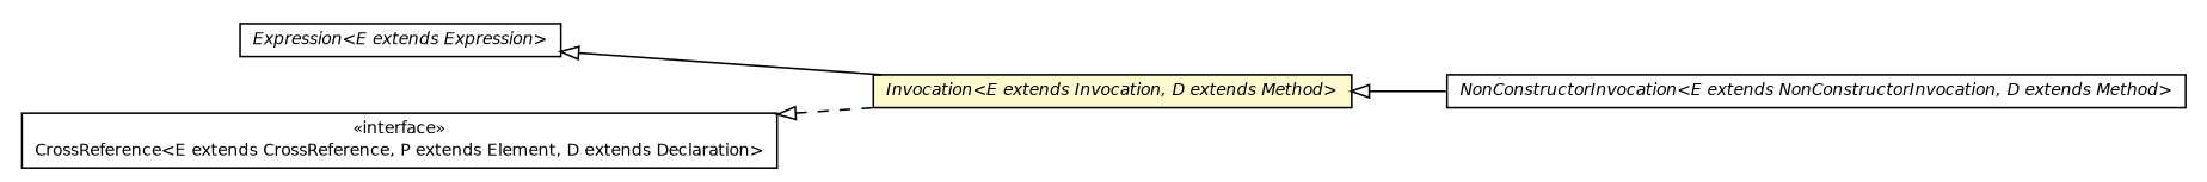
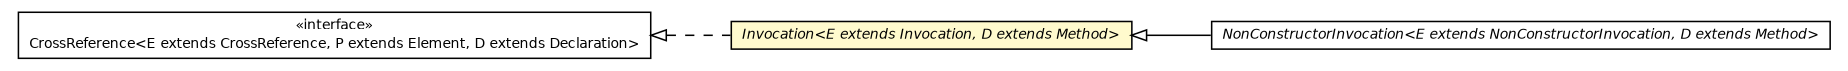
  digraph {
    nodesep=0.25
    ranksep=0.5
    rankdir=LR
    node [fontcolor=black fontname=Helvetica fontsize=9.0 shape=plaintext]
    edge [arrowtail=empty dir=back fontname=Helvetica fontsize=10 headport=p labelfontname=Helvetica labelfontsize=10 tailport=p]
    n1 [label=<<table title="chameleon.core.expression.NonConstructorInvocation" border="0" cellborder="1" cellspacing="0" cellpadding="2" port="p" href="./NonConstructorInvocation.html"> 		<tr><td><table border="0" cellspacing="0" cellpadding="1"> <tr><td align="center" balign="center"><font face="Helvetica-Oblique"> NonConstructorInvocation&lt;E extends NonConstructorInvocation, D extends Method&gt; </font></td></tr> 		</table></td></tr> 		</table>>]
    n2 [label=<<table title="chameleon.core.expression.Invocation" border="0" cellborder="1" cellspacing="0" cellpadding="2" port="p" bgcolor="lemonChiffon" href="./Invocation.html"> 		<tr><td><table border="0" cellspacing="0" cellpadding="1"> <tr><td align="center" balign="center"><font face="Helvetica-Oblique"> Invocation&lt;E extends Invocation, D extends Method&gt; </font></td></tr> 		</table></td></tr> 		</table>>]
-   n3 [label=<<table title="chameleon.core.expression.Expression" border="0" cellborder="1" cellspacing="0" cellpadding="2" port="p" href="./Expression.html"> 		<tr><td><table border="0" cellspacing="0" cellpadding="1"> <tr><td align="center" balign="center"><font face="Helvetica-Oblique"> Expression&lt;E extends Expression&gt; </font></td></tr> 		</table></td></tr> 		</table>>]
    n4 [label=<<table title="chameleon.core.reference.CrossReference" border="0" cellborder="1" cellspacing="0" cellpadding="2" port="p" href="../reference/CrossReference.html"> 		<tr><td><table border="0" cellspacing="0" cellpadding="1"> <tr><td align="center" balign="center"> &#171;interface&#187; </td></tr> <tr><td align="center" balign="center"> CrossReference&lt;E extends CrossReference, P extends Element, D extends Declaration&gt; </td></tr> 		</table></td></tr> 		</table>>]
    n2 -> n1
-   n3 -> n2
    n4 -> n2 [style=dashed]
  }
